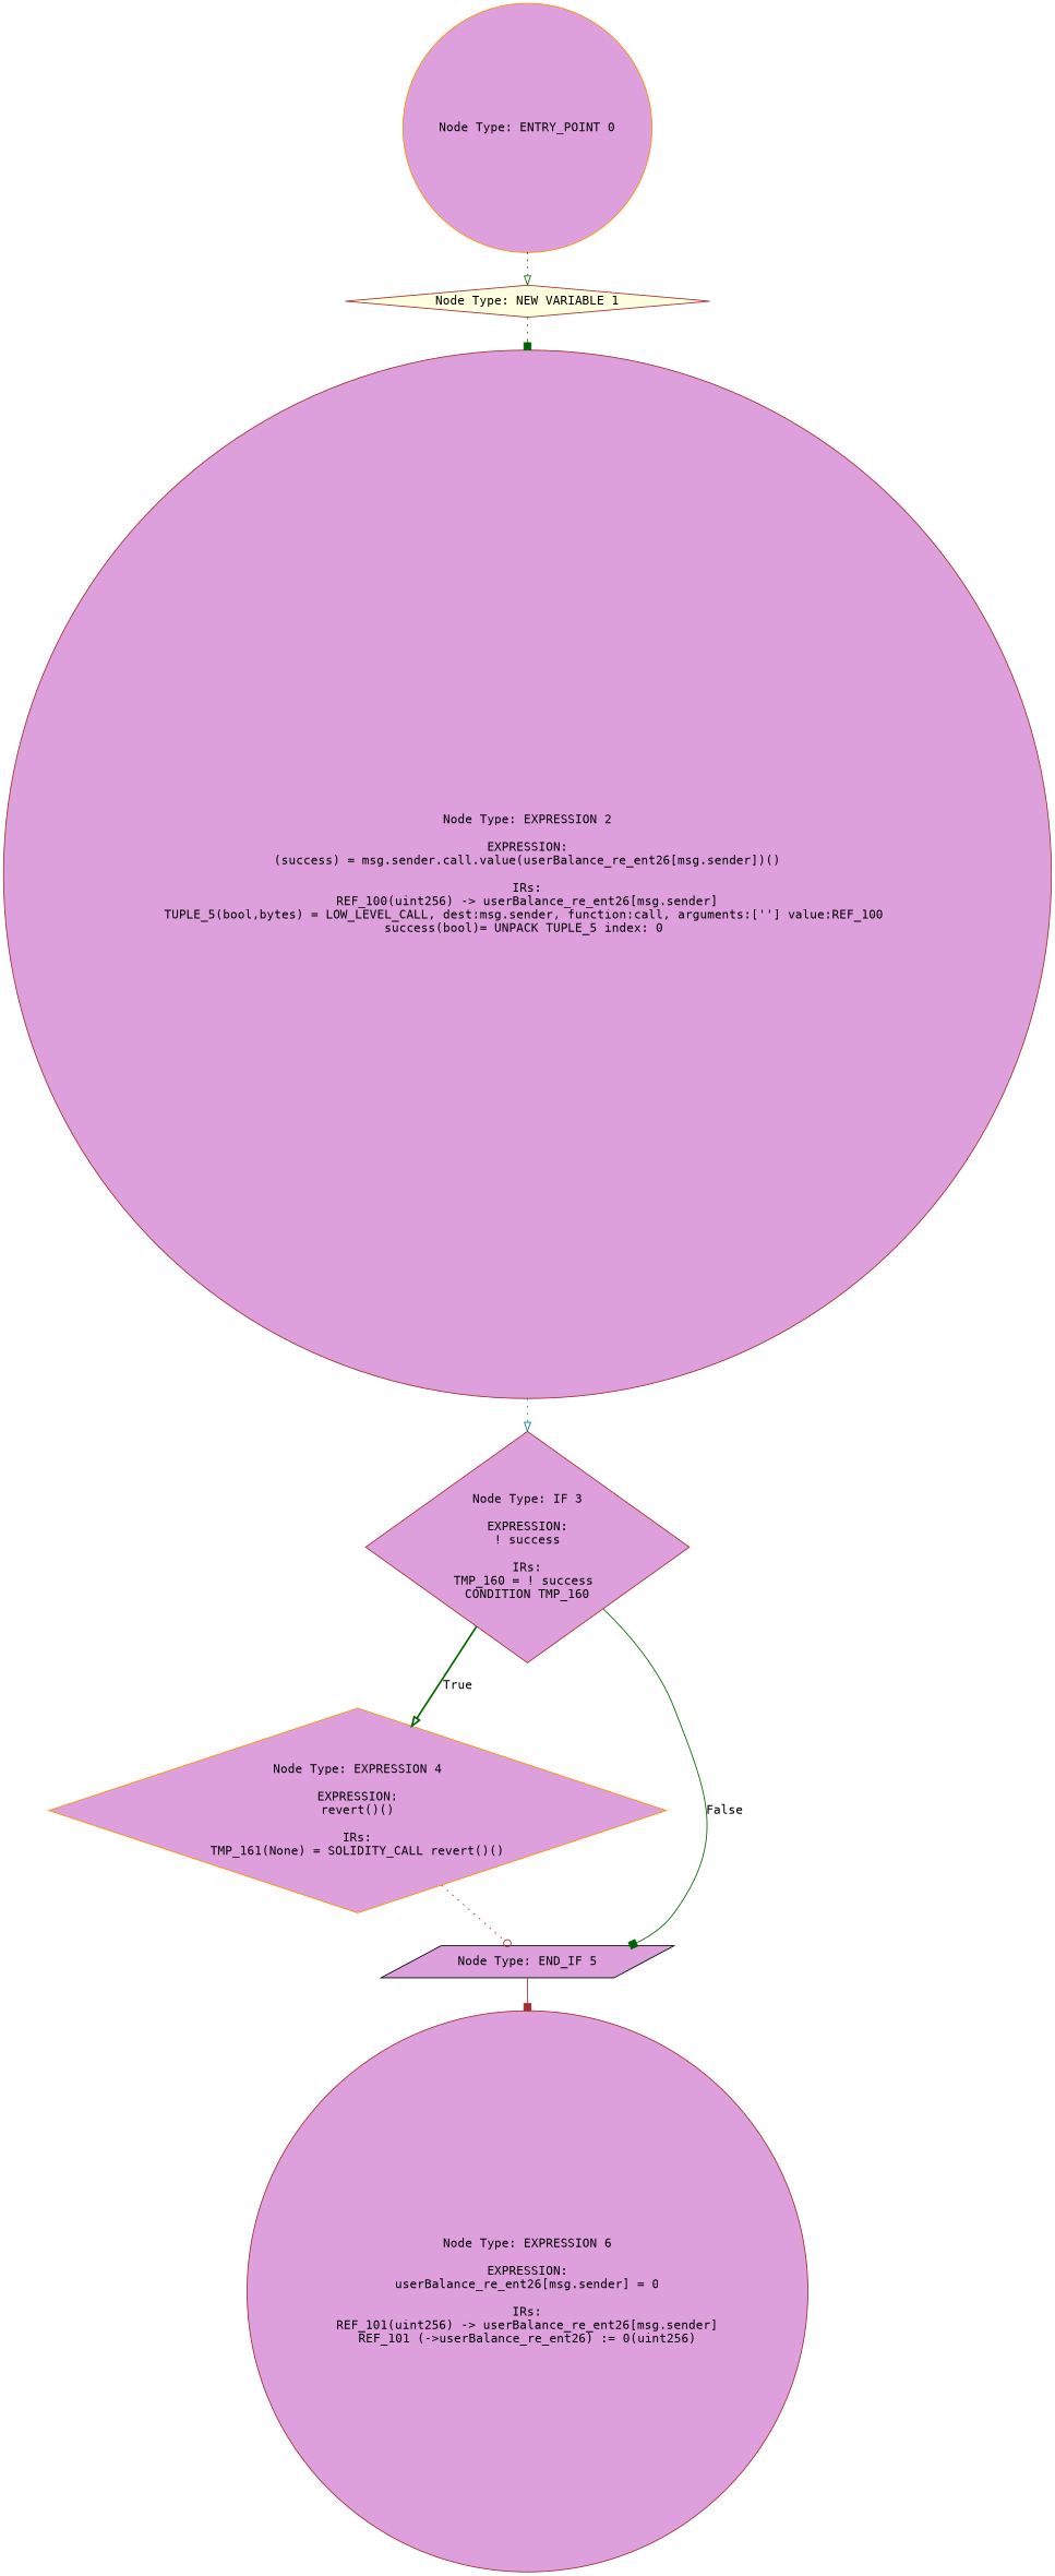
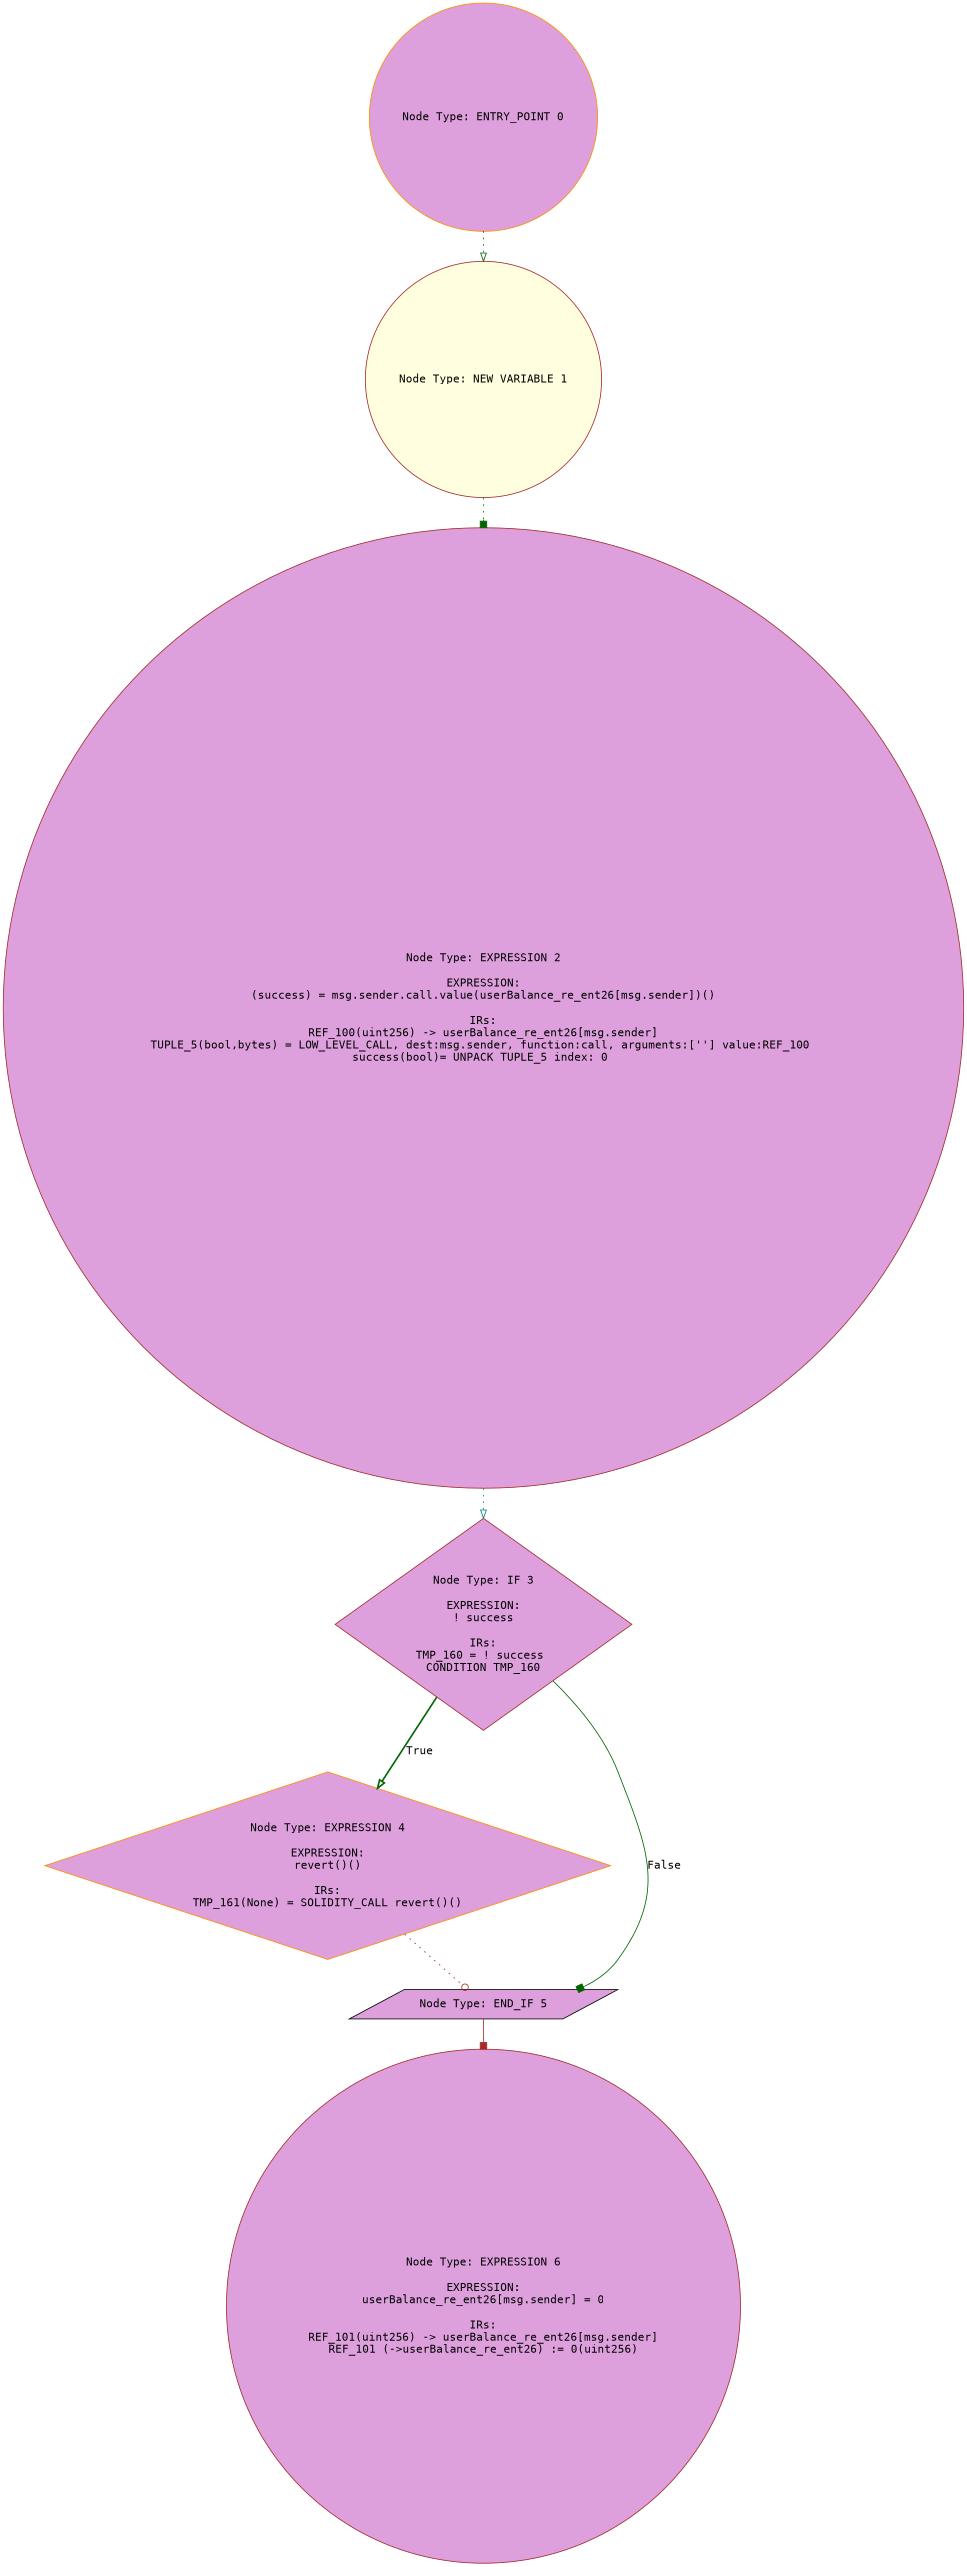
  digraph {
    fontname="DejaVu Sans Mono"
    node [color=brown fillcolor=plum fontname="DejaVu Sans Mono" shape=circle style=filled]
    edge [arrowhead=onormal color=darkgreen fontname="DejaVu Sans Mono" style=dotted]
    n1 [color=darkorange label="Node Type: ENTRY_POINT 0\n"]
-   n2 [fillcolor=lightyellow label="Node Type: NEW VARIABLE 1\n" shape=diamond]
+   n2 [fillcolor=lightyellow label="Node Type: NEW VARIABLE 1\n"]
    n3 [label="Node Type: EXPRESSION 2\n\nEXPRESSION:\n(success) = msg.sender.call.value(userBalance_re_ent26[msg.sender])()\n\nIRs:\nREF_100(uint256) -> userBalance_re_ent26[msg.sender]\nTUPLE_5(bool,bytes) = LOW_LEVEL_CALL, dest:msg.sender, function:call, arguments:[''] value:REF_100 \nsuccess(bool)= UNPACK TUPLE_5 index: 0 "]
    n4 [label="Node Type: IF 3\n\nEXPRESSION:\n! success\n\nIRs:\nTMP_160 = ! success \nCONDITION TMP_160" shape=diamond]
    n5 [color=darkorange label="Node Type: EXPRESSION 4\n\nEXPRESSION:\nrevert()()\n\nIRs:\nTMP_161(None) = SOLIDITY_CALL revert()()" shape=diamond]
    n6 [color=black label="Node Type: END_IF 5\n" shape=parallelogram]
    n7 [label="Node Type: EXPRESSION 6\n\nEXPRESSION:\nuserBalance_re_ent26[msg.sender] = 0\n\nIRs:\nREF_101(uint256) -> userBalance_re_ent26[msg.sender]\nREF_101 (->userBalance_re_ent26) := 0(uint256)"]
    n1 -> n2
    n2 -> n3 [arrowhead=box]
    n3 -> n4 [color=teal]
    n4 -> n5 [label=True style=bold]
    n4 -> n6 [arrowhead=box label=False style=solid]
    n5 -> n6 [arrowhead=odot color=brown]
    n6 -> n7 [arrowhead=box color=brown style=solid]
  }
